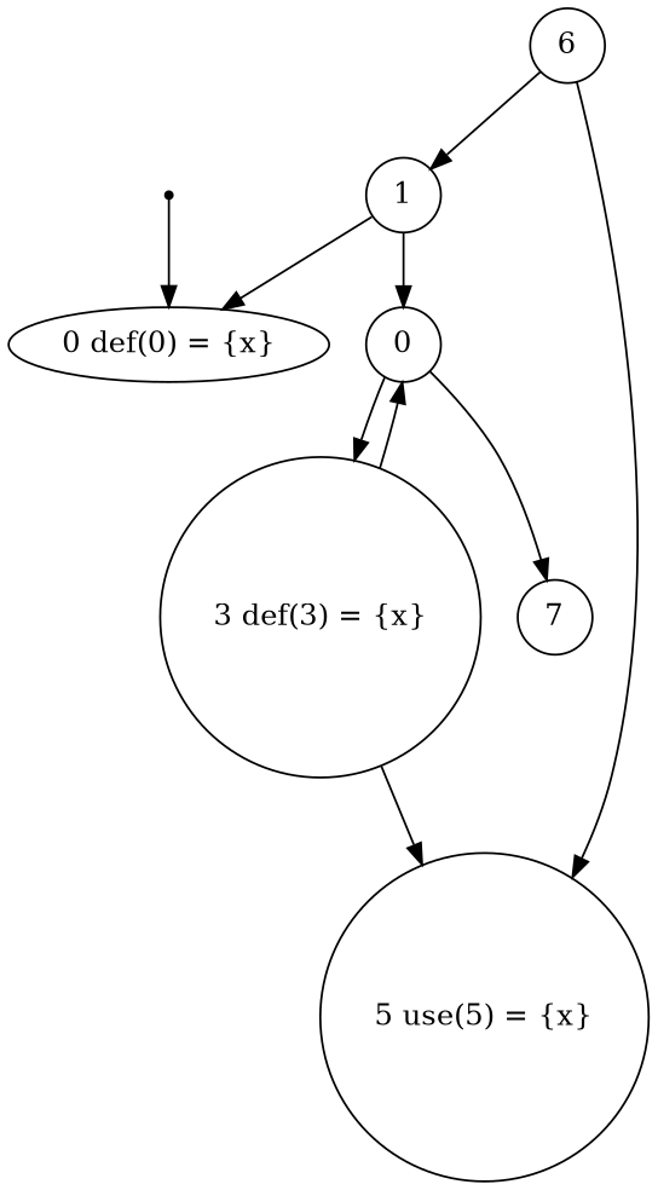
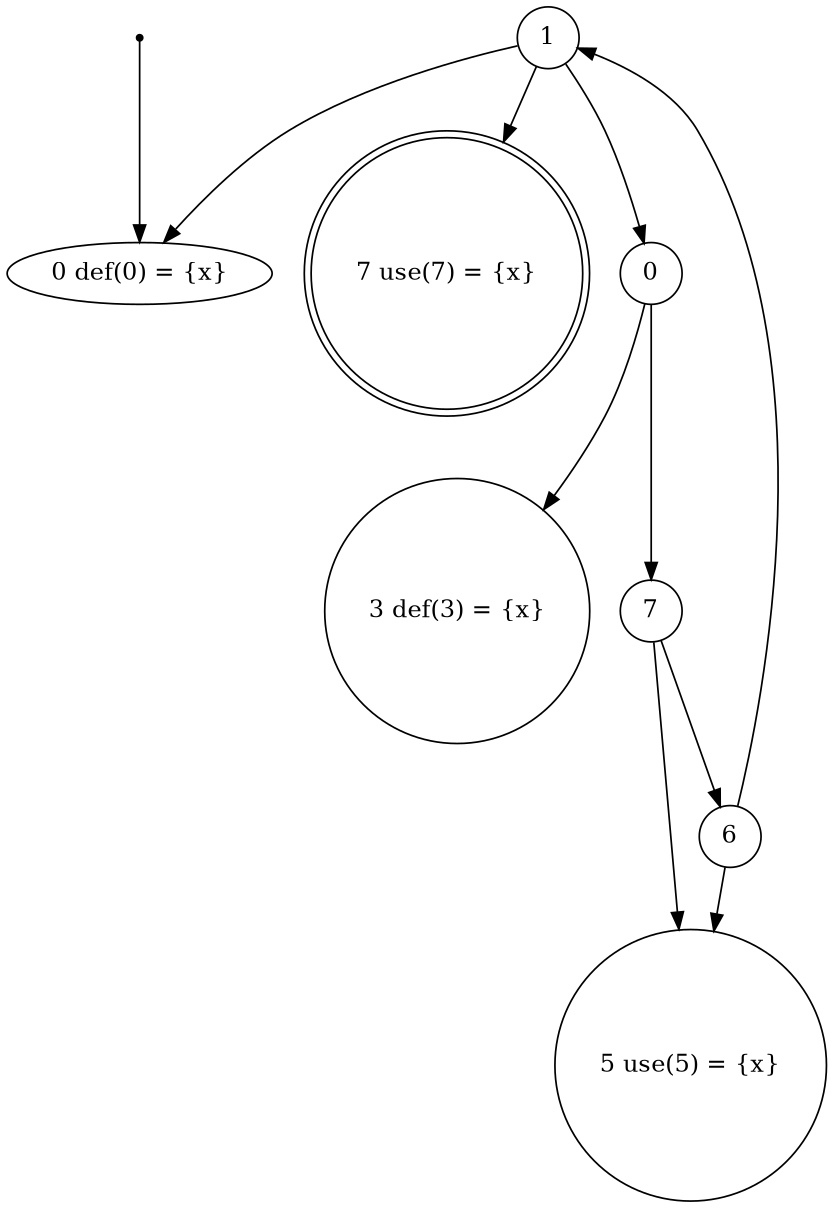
  digraph {
    node [shape=circle]
    null0 [shape=point]
    "0 def(0) = {x}" [shape=""]
    1
+   "7 use(7) = {x}" [shape=doublecircle]
    n5 [label=0]
    "3 def(3) = {x}"
    n7 [label=7]
    "5 use(5) = {x}"
    6
    null0 -> "0 def(0) = {x}"
    1 -> "0 def(0) = {x}"
+   1 -> "7 use(7) = {x}"
    1 -> n5
    n5 -> "3 def(3) = {x}"
    n5 -> n7
-   "3 def(3) = {x}" -> n5
-   "3 def(3) = {x}" -> "5 use(5) = {x}"
+   n7 -> "5 use(5) = {x}"
+   n7 -> 6
    6 -> 1
    6 -> "5 use(5) = {x}"
  }
